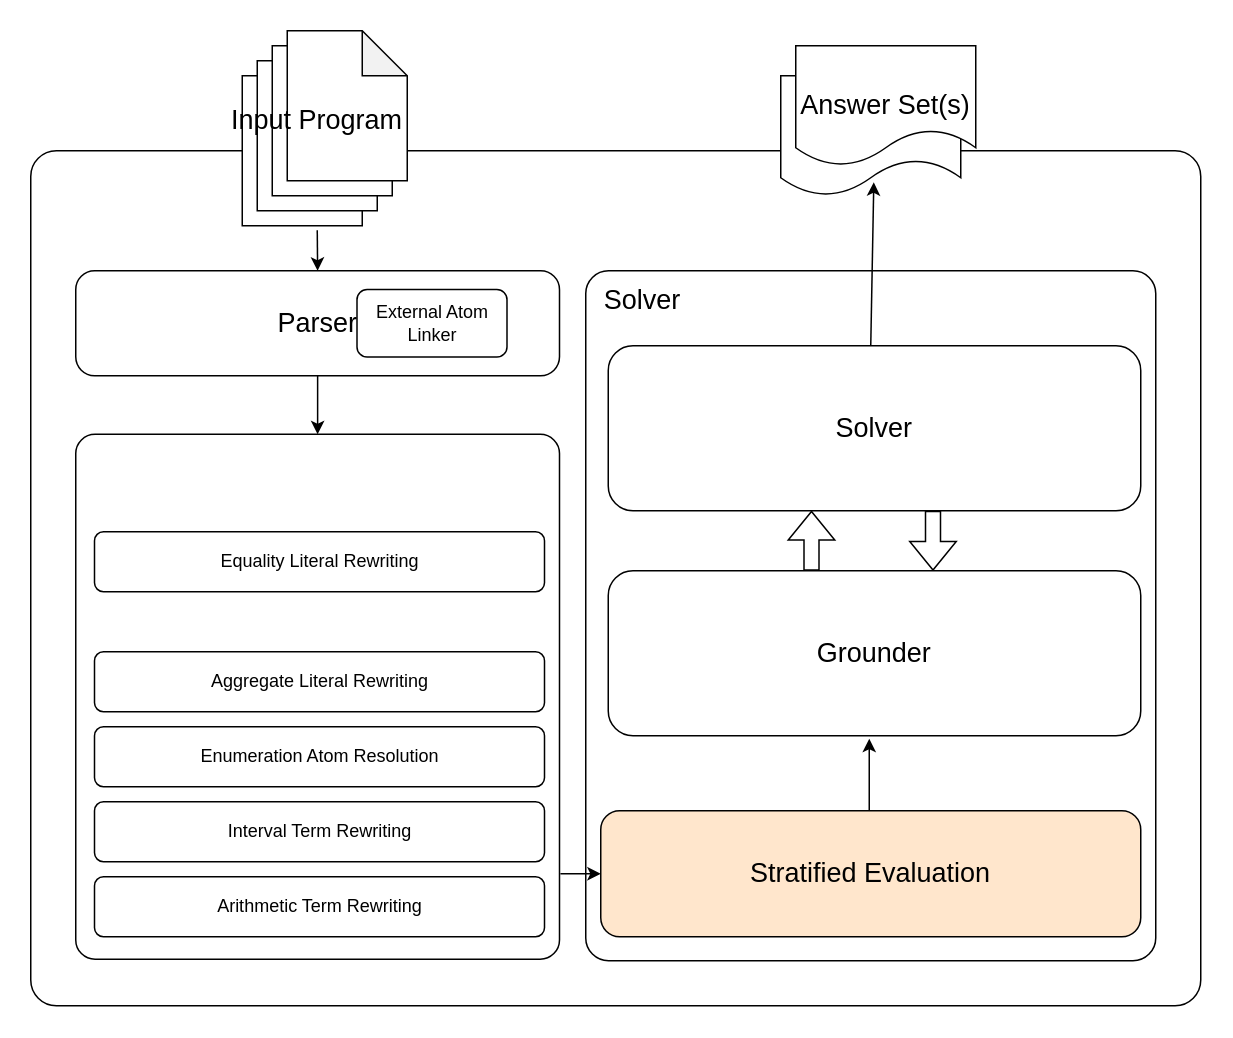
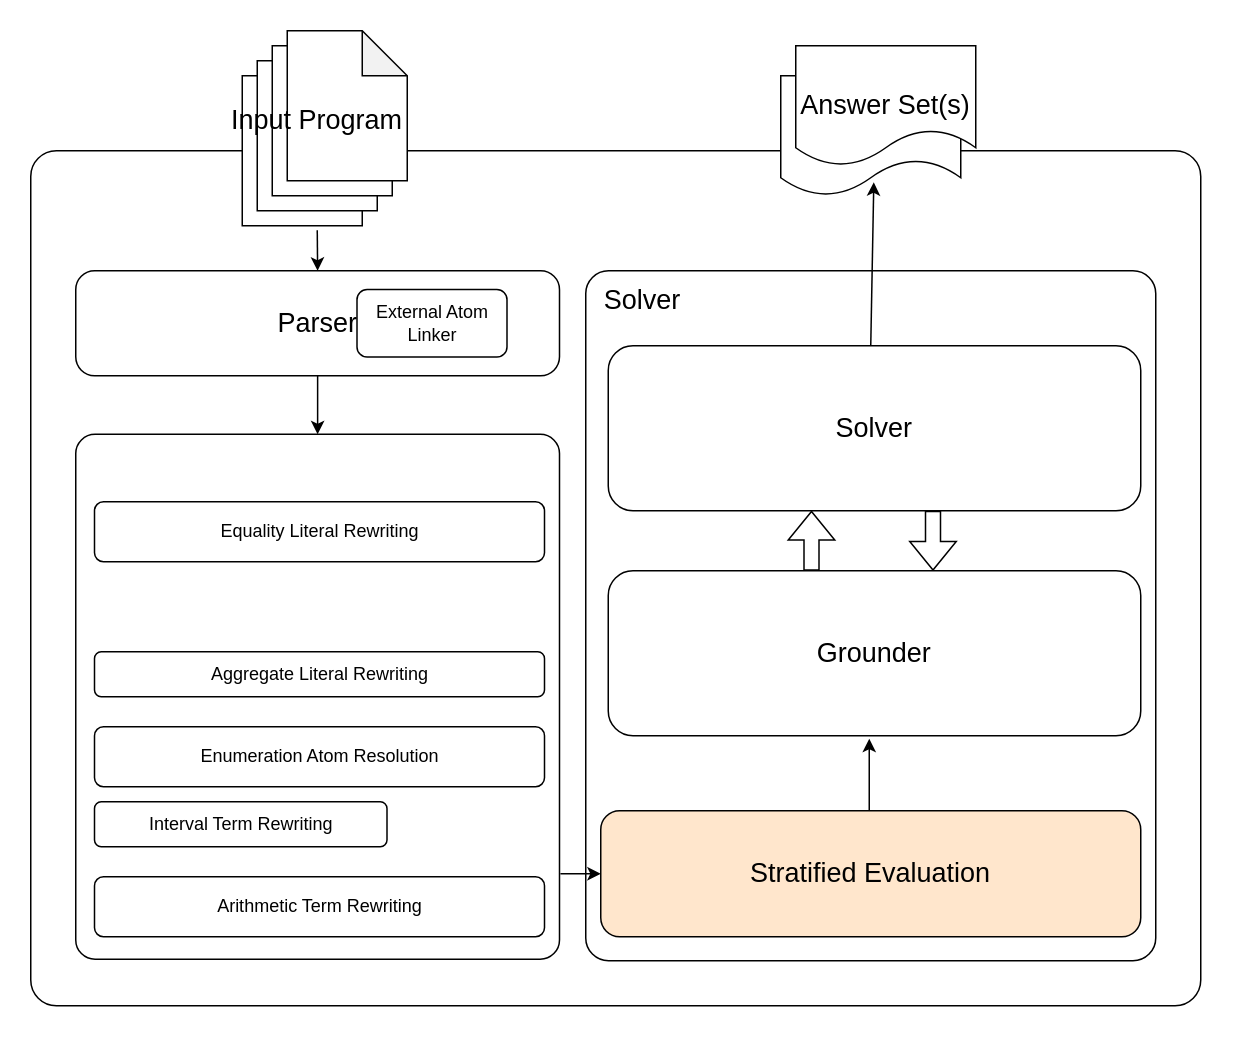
  <mxCell id="0" />
  <mxCell id="1" parent="0" />
  <mxCell id="2" value="" style="rounded=1;whiteSpace=wrap;html=1;arcSize=3;" vertex="1" parent="1"><mxGeometry x="20" y="100" width="780" height="570" as="geometry" /></mxCell>
  <mxCell id="3" value="" style="endArrow=classic;html=1;rounded=0;exitX=0.625;exitY=1.03;exitDx=0;exitDy=0;exitPerimeter=0;entryX=0.5;entryY=0;entryDx=0;entryDy=0;" edge="1" parent="1" source="16" target="13"><mxGeometry width="50" height="50" relative="1" as="geometry"><mxPoint x="380" y="350" as="sourcePoint" /><mxPoint x="430" y="300" as="targetPoint" /></mxGeometry></mxCell>
  <mxCell id="4" value="" style="endArrow=classic;html=1;rounded=0;entryX=0.5;entryY=0;entryDx=0;entryDy=0;exitX=0.5;exitY=1;exitDx=0;exitDy=0;" edge="1" parent="1" source="13" target="6"><mxGeometry width="50" height="50" relative="1" as="geometry"><mxPoint x="350" y="250" as="sourcePoint" /><mxPoint x="400" y="200" as="targetPoint" /></mxGeometry></mxCell>
  <mxCell id="5" value="" style="group" vertex="1" connectable="0" parent="1"><mxGeometry x="50" y="289" width="322.5" height="350" as="geometry" /></mxCell>
  <mxCell id="6" value="" style="rounded=1;whiteSpace=wrap;html=1;arcSize=4;fontSize=18;" vertex="1" parent="5"><mxGeometry width="322.5" height="350" as="geometry" /></mxCell>
- <mxCell id="7" value="Equality Literal Rewriting" style="rounded=1;whiteSpace=wrap;html=1;" vertex="1" parent="5"><mxGeometry x="12.5" y="65" width="300" height="40" as="geometry" /></mxCell>
- <mxCell id="8" value="Aggregate Literal Rewriting" style="rounded=1;whiteSpace=wrap;html=1;" vertex="1" parent="5"><mxGeometry x="12.5" y="145" width="300" height="40" as="geometry" /></mxCell>
+ <mxCell id="7" value="Equality Literal Rewriting" style="rounded=1;whiteSpace=wrap;html=1;" vertex="1" parent="5"><mxGeometry x="12.5" y="45" width="300" height="40" as="geometry" /></mxCell>
+ <mxCell id="8" value="Aggregate Literal Rewriting" style="rounded=1;whiteSpace=wrap;html=1;" vertex="1" parent="5"><mxGeometry x="12.5" y="145" width="300" height="30" as="geometry" /></mxCell>
  <mxCell id="9" value="Enumeration Atom Resolution" style="rounded=1;whiteSpace=wrap;html=1;" vertex="1" parent="5"><mxGeometry x="12.5" y="195" width="300" height="40" as="geometry" /></mxCell>
- <mxCell id="10" value="Interval Term Rewriting" style="rounded=1;whiteSpace=wrap;html=1;" vertex="1" parent="5"><mxGeometry x="12.5" y="245" width="300" height="40" as="geometry" /></mxCell>
+ <mxCell id="10" value="Interval Term Rewriting" style="rounded=1;whiteSpace=wrap;html=1;" vertex="1" parent="5"><mxGeometry x="12.5" y="245" width="195" height="30" as="geometry" /></mxCell>
  <mxCell id="11" value="Arithmetic Term Rewriting" style="rounded=1;whiteSpace=wrap;html=1;" vertex="1" parent="5"><mxGeometry x="12.5" y="295" width="300" height="40" as="geometry" /></mxCell>
  <mxCell id="12" value="" style="group" vertex="1" connectable="0" parent="1"><mxGeometry x="50" y="180" width="322.5" height="70" as="geometry" /></mxCell>
  <mxCell id="13" value="Parser" style="rounded=1;whiteSpace=wrap;html=1;arcSize=18;fontSize=18;" vertex="1" parent="12"><mxGeometry width="322.5" height="70" as="geometry" /></mxCell>
  <mxCell id="14" value="External Atom Linker" style="rounded=1;whiteSpace=wrap;html=1;" vertex="1" parent="12"><mxGeometry x="187.5" y="12.5" width="100" height="45" as="geometry" /></mxCell>
  <mxCell id="15" value="" style="group" vertex="1" connectable="0" parent="1"><mxGeometry x="151" width="120" height="130" as="geometry" y="20" /></mxCell>
  <mxCell id="16" value="" style="shape=note;whiteSpace=wrap;html=1;backgroundOutline=1;darkOpacity=0.05;" vertex="1" parent="15"><mxGeometry x="10" y="30" width="80" height="100" as="geometry" /></mxCell>
  <mxCell id="17" value="" style="shape=note;whiteSpace=wrap;html=1;backgroundOutline=1;darkOpacity=0.05;" vertex="1" parent="15"><mxGeometry x="20" y="20" width="80" height="100" as="geometry" /></mxCell>
  <mxCell id="18" value="" style="shape=note;whiteSpace=wrap;html=1;backgroundOutline=1;darkOpacity=0.05;" vertex="1" parent="15"><mxGeometry x="30" y="10" width="80" height="100" as="geometry" /></mxCell>
  <mxCell id="19" value="" style="shape=note;whiteSpace=wrap;html=1;backgroundOutline=1;darkOpacity=0.05;" vertex="1" parent="15"><mxGeometry x="40" width="80" height="100" as="geometry" /></mxCell>
  <mxCell id="20" value="Input Program" style="text;html=1;align=center;verticalAlign=middle;whiteSpace=wrap;rounded=0;fontSize=18;" vertex="1" parent="15"><mxGeometry y="45" width="120" height="30" as="geometry" /></mxCell>
  <mxCell id="21" value="" style="rounded=1;whiteSpace=wrap;html=1;arcSize=4;" vertex="1" parent="1"><mxGeometry x="390" y="180" width="380" height="460" as="geometry" /></mxCell>
  <mxCell id="22" value="Solver" style="text;html=1;align=center;verticalAlign=middle;whiteSpace=wrap;rounded=0;fontSize=18;" vertex="1" parent="1"><mxGeometry x="398" y="185" width="60" height="30" as="geometry" /></mxCell>
  <mxCell id="23" value="Stratified Evaluation" style="rounded=1;whiteSpace=wrap;html=1;fontSize=18;fillColor=#ffe6cc;" vertex="1" parent="1"><mxGeometry x="400" y="540" width="360" height="84" as="geometry" /></mxCell>
  <mxCell id="24" value="" style="endArrow=classic;html=1;rounded=0;entryX=0;entryY=0.5;entryDx=0;entryDy=0;exitX=1.002;exitY=0.837;exitDx=0;exitDy=0;exitPerimeter=0;" edge="1" parent="1" source="6" target="23"><mxGeometry width="50" height="50" relative="1" as="geometry"><mxPoint x="380" y="590" as="sourcePoint" /><mxPoint x="430" y="540" as="targetPoint" /></mxGeometry></mxCell>
  <mxCell id="25" value="Grounder" style="rounded=1;whiteSpace=wrap;html=1;fontSize=18;" vertex="1" parent="1"><mxGeometry x="405" y="380" width="355" height="110" as="geometry" /></mxCell>
  <mxCell id="26" value="Solver" style="rounded=1;whiteSpace=wrap;html=1;fontSize=18;" vertex="1" parent="1"><mxGeometry x="405" y="230" width="355" height="110" as="geometry" /></mxCell>
  <mxCell id="27" value="" style="shape=flexArrow;endArrow=classic;html=1;rounded=0;" edge="1" parent="1"><mxGeometry width="50" height="50" relative="1" as="geometry"><mxPoint x="540.5" y="380" as="sourcePoint" /><mxPoint x="540.5" y="340" as="targetPoint" /></mxGeometry></mxCell>
  <mxCell id="28" value="" style="shape=flexArrow;endArrow=classic;html=1;rounded=0;exitX=0.5;exitY=1;exitDx=0;exitDy=0;entryX=0.5;entryY=0;entryDx=0;entryDy=0;" edge="1" parent="1"><mxGeometry width="50" height="50" relative="1" as="geometry"><mxPoint x="621.5" y="340" as="sourcePoint" /><mxPoint x="621.5" y="380" as="targetPoint" /></mxGeometry></mxCell>
  <mxCell id="29" value="" style="endArrow=classic;html=1;rounded=0;entryX=0.517;entryY=0.888;entryDx=0;entryDy=0;entryPerimeter=0;" edge="1" parent="1" target="30"><mxGeometry width="50" height="50" relative="1" as="geometry"><mxPoint x="580" y="230" as="sourcePoint" /><mxPoint x="580" y="80" as="targetPoint" /></mxGeometry></mxCell>
  <mxCell id="30" value="" style="shape=document;whiteSpace=wrap;html=1;boundedLbl=1;" vertex="1" parent="1"><mxGeometry x="520" y="50" width="120" height="80" as="geometry" /></mxCell>
  <mxCell id="31" value="" style="shape=document;whiteSpace=wrap;html=1;boundedLbl=1;" vertex="1" parent="1"><mxGeometry x="530" y="30" width="120" height="80" as="geometry" /></mxCell>
  <mxCell id="32" value="Answer Set(s)" style="text;html=1;align=center;verticalAlign=middle;whiteSpace=wrap;rounded=0;fontSize=18;" vertex="1" parent="1"><mxGeometry x="525" y="55" width="130" height="30" as="geometry" /></mxCell>
  <mxCell id="33" value="" style="endArrow=classic;html=1;rounded=0;exitX=0.5;exitY=0;exitDx=0;exitDy=0;" edge="1" parent="1"><mxGeometry width="50" height="50" relative="1" as="geometry"><mxPoint x="579" y="540" as="sourcePoint" /><mxPoint x="579" y="492" as="targetPoint" /></mxGeometry></mxCell>
